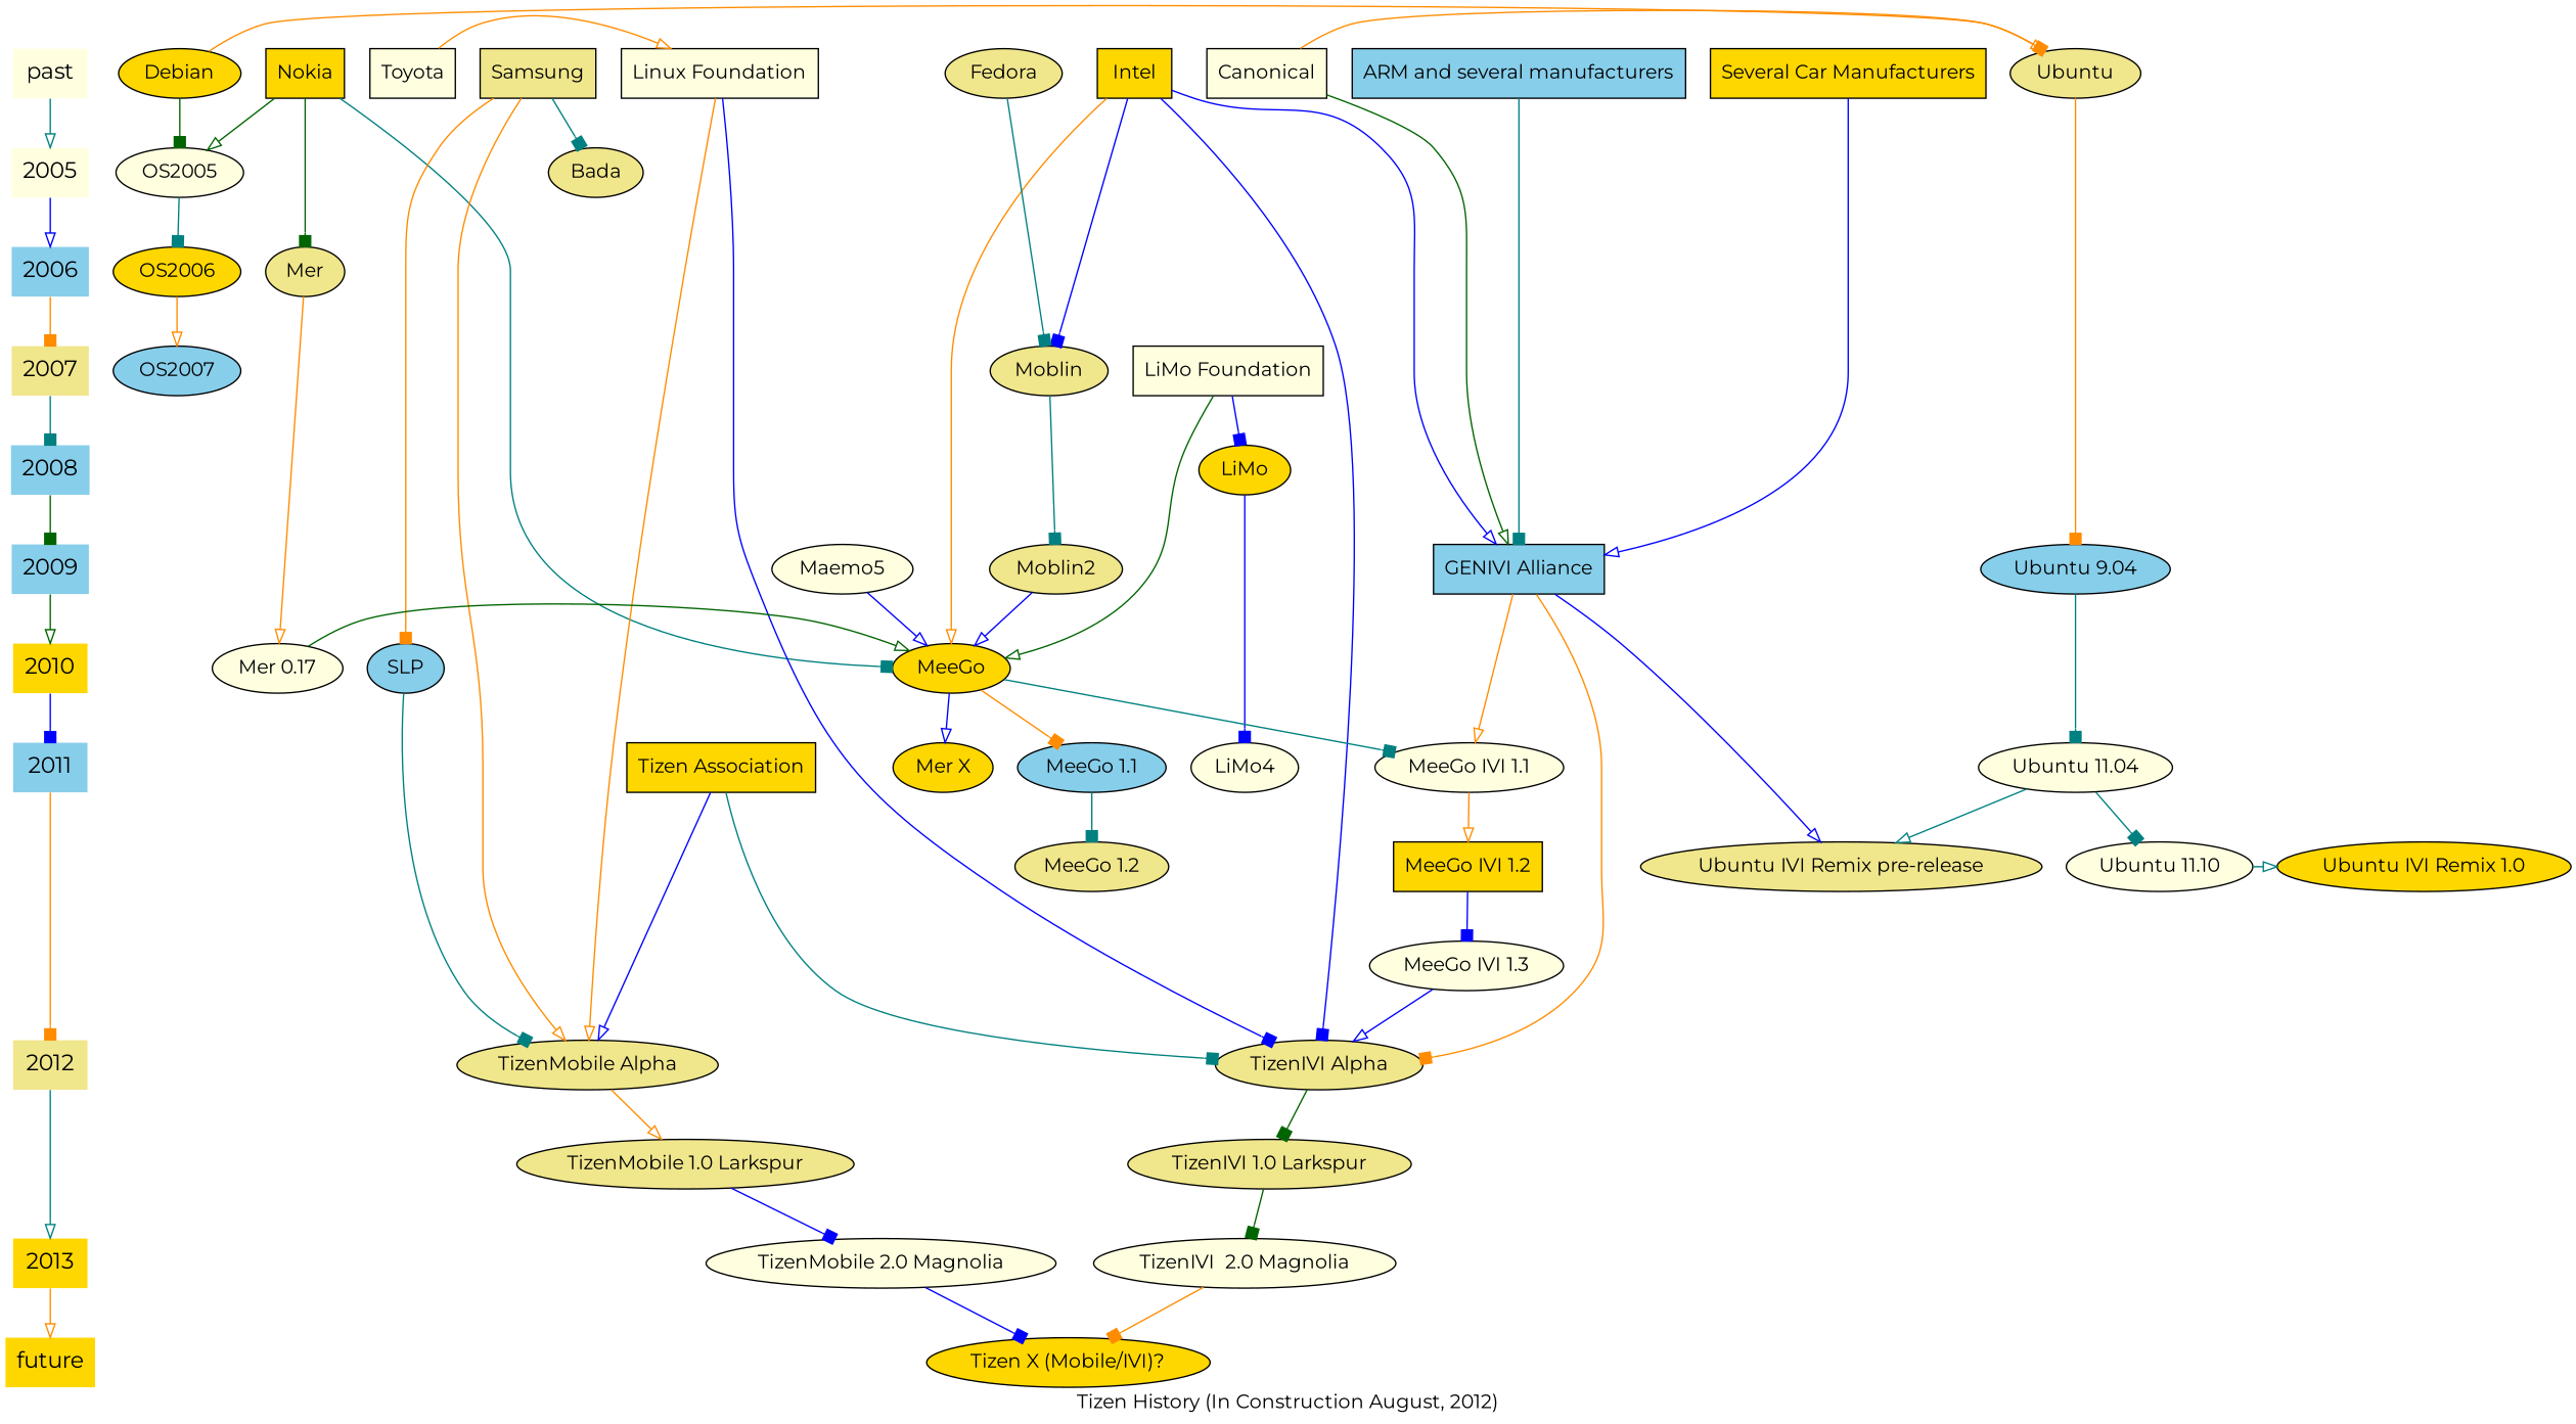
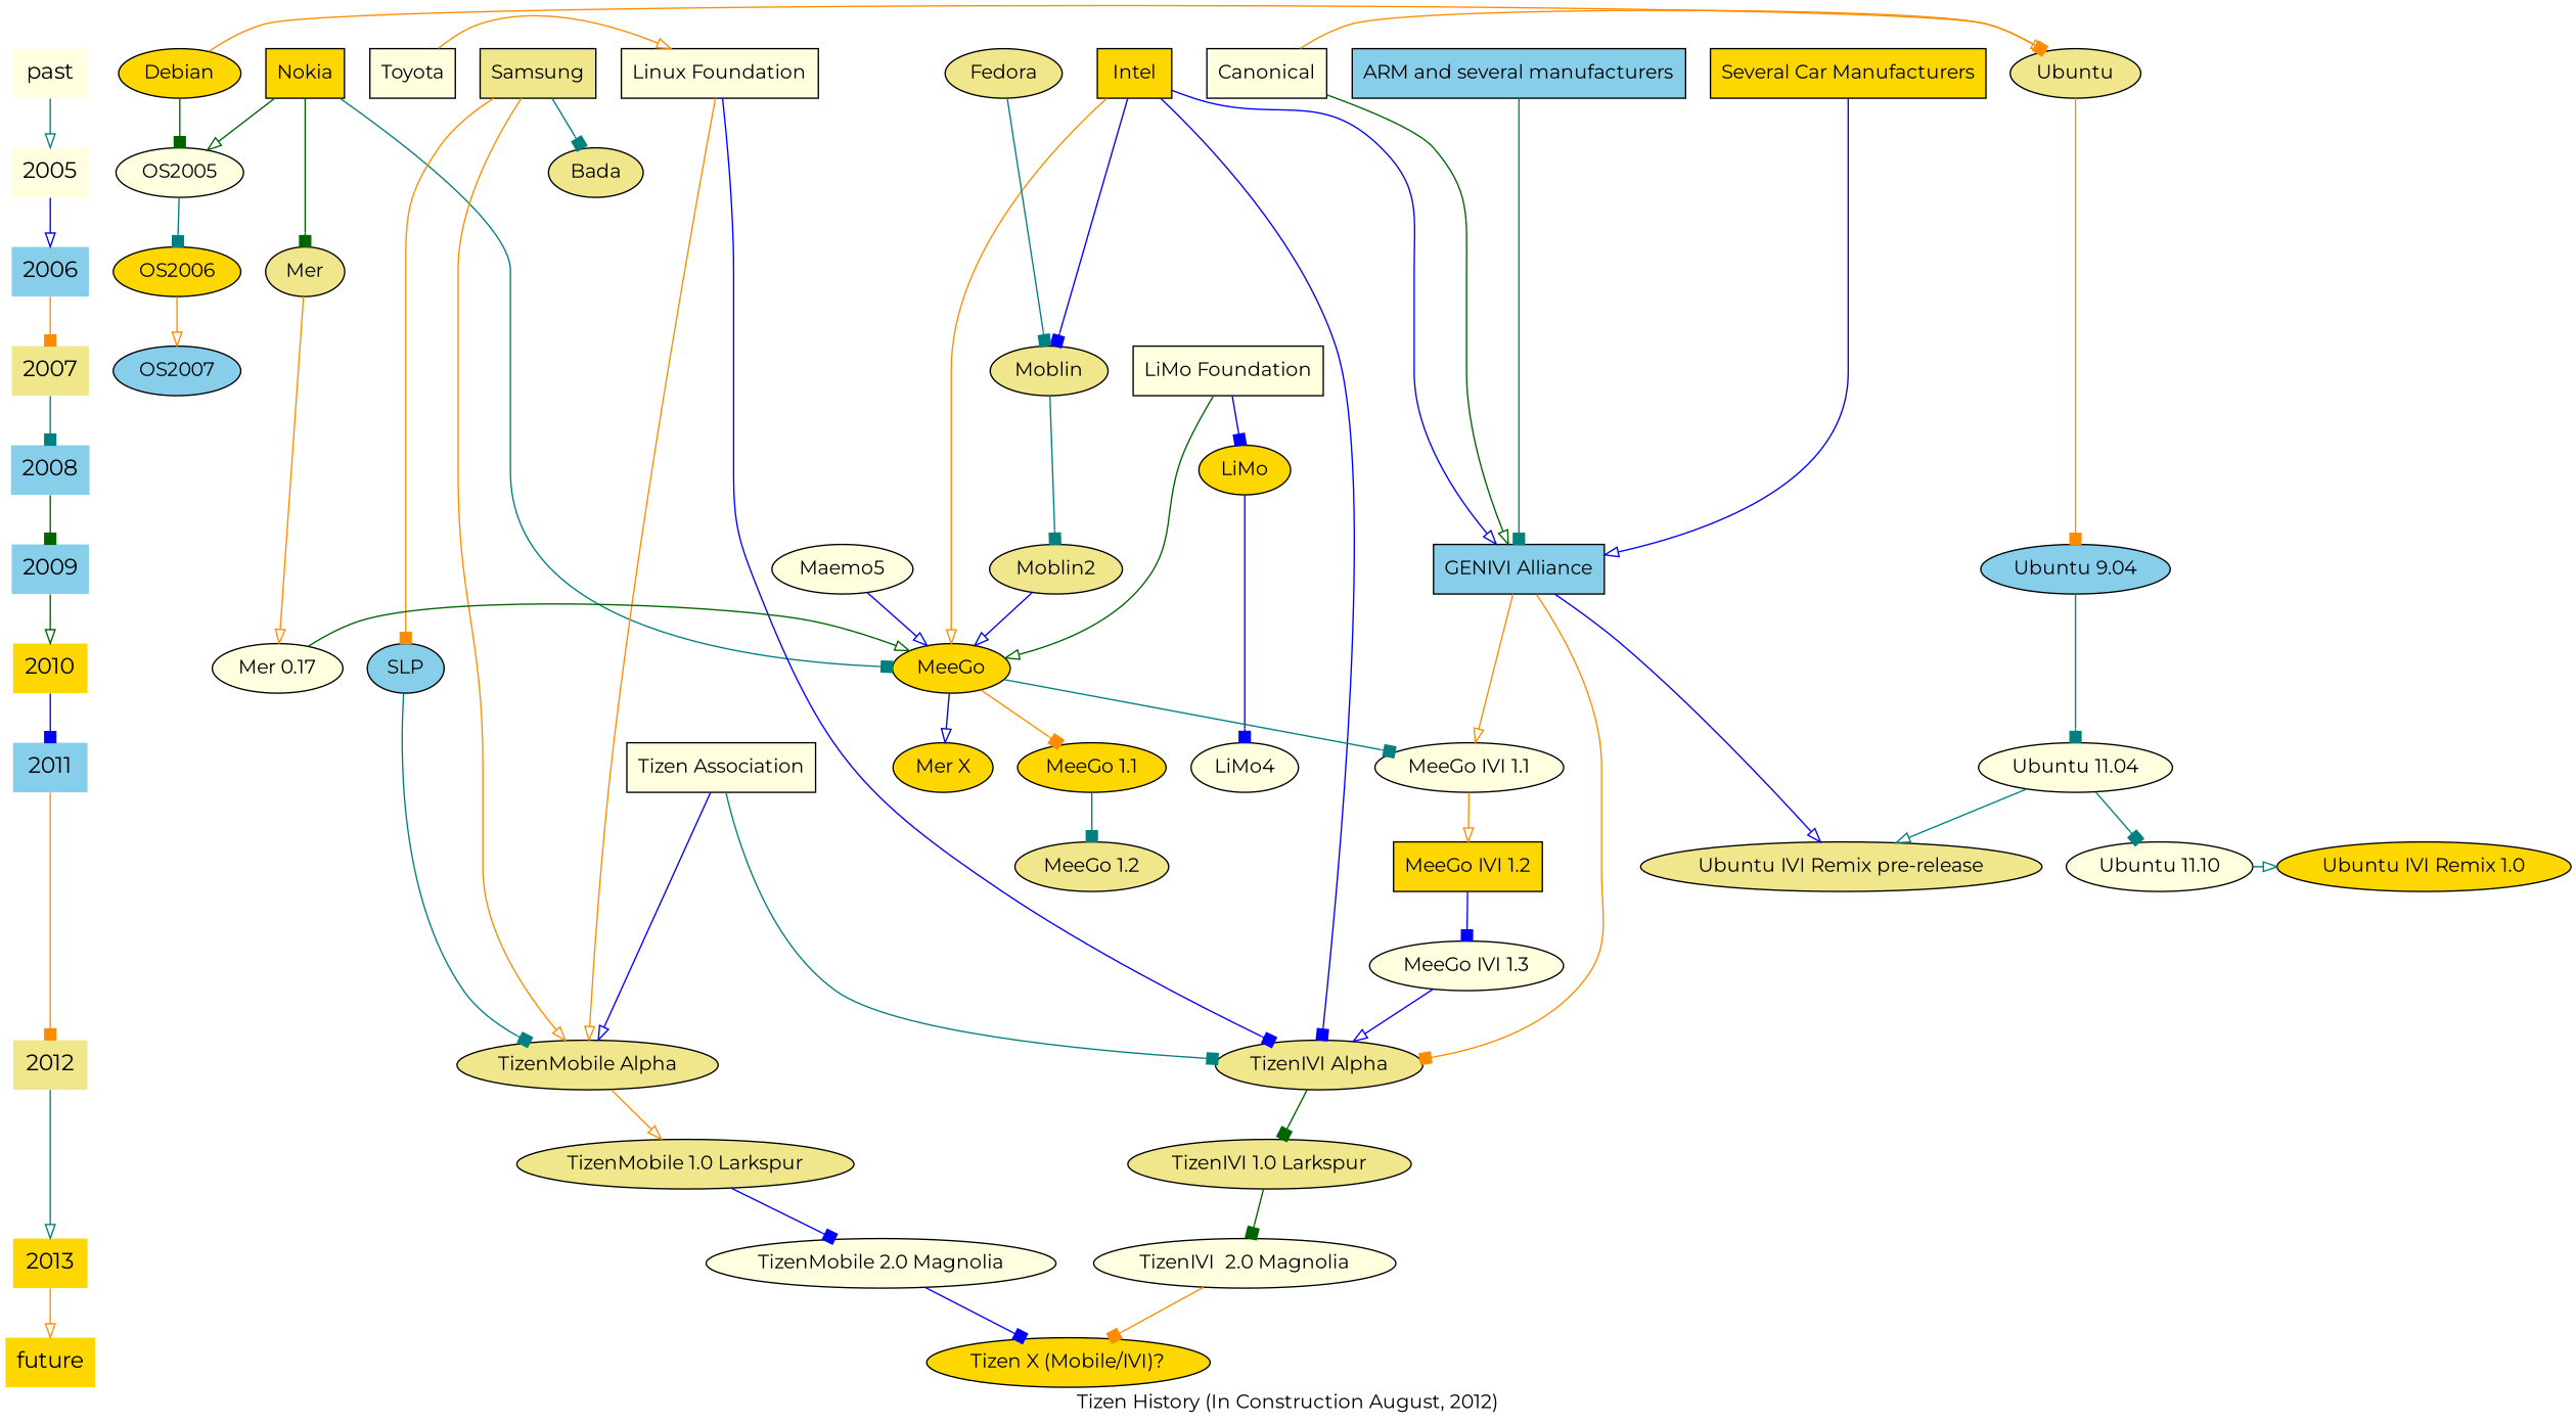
  digraph {
    fontname=Montserrat
    label="Tizen History (In Construction August, 2012)"
    node [fillcolor=lightyellow fontname=Montserrat style=filled]
    edge [arrowhead=box color=darkorange fontname=Montserrat]
    past [fontsize=16 shape=plaintext]
    2005 [fontsize=16 shape=plaintext]
    2006 [fillcolor=skyblue fontsize=16 shape=plaintext]
    2007 [fillcolor=khaki fontsize=16 shape=plaintext]
    2008 [fillcolor=skyblue fontsize=16 shape=plaintext]
    2009 [fillcolor=skyblue fontsize=16 shape=plaintext]
    2010 [fillcolor=gold fontsize=16 shape=plaintext]
    2011 [fillcolor=skyblue fontsize=16 shape=plaintext]
    2012 [fillcolor=khaki fontsize=16 shape=plaintext]
    2013 [fillcolor=gold fontsize=16 shape=plaintext]
    future [fillcolor=gold fontsize=16 shape=plaintext]
    Nokia [fillcolor=gold shape=box]
    Intel [fillcolor=gold shape=box]
    Samsung [fillcolor=khaki shape=box]
    "ARM and several manufacturers" [fillcolor=skyblue shape=box]
    "Several Car Manufacturers" [fillcolor=gold shape=box]
    Canonical [shape=box]
    "Linux Foundation" [shape=box]
    Toyota [shape=box]
    "LiMo Foundation" [shape=box]
    "GENIVI Alliance" [fillcolor=skyblue shape=box]
-   "Tizen Association" [fillcolor=gold shape=box]
+   "Tizen Association" [shape=box]
    OS2005
    Ubuntu [fillcolor=khaki]
    Fedora [fillcolor=khaki]
    Debian [fillcolor=gold]
    OS2006 [fillcolor=gold]
    OS2007 [fillcolor=skyblue]
    Moblin [fillcolor=khaki]
    LiMo [fillcolor=gold]
    Maemo5
    Moblin2 [fillcolor=khaki]
    "Ubuntu 9.04" [fillcolor=skyblue]
    MeeGo [fillcolor=gold]
    "Mer 0.17"
    SLP [fillcolor=skyblue]
    "Ubuntu 11.04"
    LiMo4
    "Ubuntu 11.10"
    "Ubuntu IVI Remix 1.0" [fillcolor=gold]
    "TizenMobile Alpha" [fillcolor=khaki]
    "TizenIVI Alpha" [fillcolor=khaki]
    "TizenMobile 1.0 Larkspur" [fillcolor=khaki]
    "TizenIVI 1.0 Larkspur" [fillcolor=khaki]
    "TizenMobile 2.0 Magnolia"
    "TizenIVI  2.0 Magnolia"
    Mer [fillcolor=khaki]
    Bada [fillcolor=khaki]
    "MeeGo IVI 1.1"
    "Ubuntu IVI Remix pre-release" [fillcolor=khaki]
    "Mer X" [fillcolor=gold]
-   "MeeGo 1.1" [fillcolor=skyblue]
+   "MeeGo 1.1" [fillcolor=gold]
    "Tizen X (Mobile/IVI)?" [fillcolor=gold]
    "MeeGo IVI 1.2" [fillcolor=gold shape=box]
    "MeeGo 1.2" [fillcolor=khaki]
    "MeeGo IVI 1.3"
    subgraph sub_1 {
      past
      2005
      2006
      2007
      2008
      2009
      2010
      2011
      2012
      2013
      future
    }
    subgraph sub_2 {
      subgraph sub_3 {
        rank=same
        past
        Nokia
      }
      subgraph sub_4 {
        rank=same
        past
        Intel
      }
      subgraph sub_5 {
        rank=same
        past
        Samsung
      }
      subgraph sub_6 {
        rank=same
        past
        "ARM and several manufacturers"
      }
      subgraph sub_7 {
        rank=same
        past
        "Several Car Manufacturers"
      }
      subgraph sub_8 {
        rank=same
        past
        Canonical
      }
      subgraph sub_9 {
        rank=same
        past
        "Linux Foundation"
      }
      subgraph sub_10 {
        rank=same
        past
        Toyota
      }
      subgraph sub_11 {
        rank=same
        2007
        "LiMo Foundation"
      }
      subgraph sub_12 {
        rank=same
        2009
        "GENIVI Alliance"
      }
      subgraph sub_13 {
        rank=same
        2011
        "Tizen Association"
      }
    }
    subgraph sub_14 {
      rank=same
      2005
      OS2005
    }
    subgraph sub_15 {
    }
    subgraph sub_16 {
      rank=same
      past
      Ubuntu
      Fedora
      Debian
    }
    subgraph sub_17 {
      rank=same
      2006
      OS2006
    }
    subgraph sub_18 {
      rank=same
      2007
      OS2007
      Moblin
    }
    subgraph sub_19 {
      rank=same
      2008
      LiMo
    }
    subgraph sub_20 {
      rank=same
      2009
      Maemo5
      Moblin2
      "Ubuntu 9.04"
    }
    subgraph sub_21 {
      rank=same
      2010
      MeeGo
      "Mer 0.17"
      SLP
    }
    subgraph sub_22 {
      rank=same
      2011
      "Ubuntu 11.04"
      LiMo4
    }
    subgraph sub_23 {
      rank=same
      "Ubuntu 11.10"
      "Ubuntu IVI Remix 1.0"
    }
    subgraph sub_24 {
      rank=same
      2012
      "TizenMobile Alpha"
      "TizenIVI Alpha"
    }
    subgraph sub_25 {
      rank=same
      "TizenMobile 1.0 Larkspur"
      "TizenIVI 1.0 Larkspur"
    }
    subgraph sub_26 {
      rank=same
      2013
      "TizenMobile 2.0 Magnolia"
      "TizenIVI  2.0 Magnolia"
    }
    past -> 2005 [arrowhead=onormal color=teal]
    2005 -> 2006 [arrowhead=onormal color=blue]
    2006 -> 2007
    2007 -> 2008 [color=teal]
    2008 -> 2009 [color=darkgreen]
    2009 -> 2010 [arrowhead=onormal color=darkgreen]
    2010 -> 2011 [color=blue]
    2011 -> 2012
    2012 -> 2013 [arrowhead=onormal color=teal]
    2013 -> future [arrowhead=onormal]
    Nokia -> OS2005 [arrowhead=onormal color=darkgreen]
    Nokia -> MeeGo [color=teal]
    Nokia -> Mer [color=darkgreen]
    Intel -> "GENIVI Alliance" [arrowhead=onormal color=blue]
    Intel -> Moblin [color=blue]
    Intel -> MeeGo [arrowhead=onormal]
    Intel -> "TizenIVI Alpha" [color=blue]
    Samsung -> SLP
    Samsung -> "TizenMobile Alpha" [arrowhead=onormal]
    Samsung -> Bada [color=teal]
    "ARM and several manufacturers" -> "GENIVI Alliance" [color=teal]
    "Several Car Manufacturers" -> "GENIVI Alliance" [arrowhead=onormal color=blue]
    Canonical -> "GENIVI Alliance" [arrowhead=onormal color=darkgreen]
    Canonical -> Ubuntu
    "Linux Foundation" -> "TizenMobile Alpha" [arrowhead=onormal]
    "Linux Foundation" -> "TizenIVI Alpha" [color=blue]
    Toyota -> "Linux Foundation" [arrowhead=onormal]
    "LiMo Foundation" -> LiMo [color=blue]
    "LiMo Foundation" -> MeeGo [arrowhead=onormal color=darkgreen]
    "GENIVI Alliance" -> "TizenIVI Alpha"
    "GENIVI Alliance" -> "MeeGo IVI 1.1" [arrowhead=onormal]
    "GENIVI Alliance" -> "Ubuntu IVI Remix pre-release" [arrowhead=onormal color=blue]
    "Tizen Association" -> "TizenMobile Alpha" [arrowhead=onormal color=blue]
    "Tizen Association" -> "TizenIVI Alpha" [color=teal]
    OS2005 -> OS2006 [color=teal]
    Ubuntu -> "Ubuntu 9.04"
    Fedora -> Moblin [color=teal]
    Debian -> OS2005 [color=darkgreen]
    Debian -> Ubuntu [arrowhead=onormal]
    OS2006 -> OS2007 [arrowhead=onormal]
    Moblin -> Moblin2 [color=teal]
    LiMo -> LiMo4 [color=blue]
    Maemo5 -> MeeGo [arrowhead=onormal color=blue]
    Moblin2 -> MeeGo [arrowhead=onormal color=blue]
    "Ubuntu 9.04" -> "Ubuntu 11.04" [color=teal]
    MeeGo -> "MeeGo IVI 1.1" [color=teal]
    MeeGo -> "Mer X" [arrowhead=onormal color=blue]
    MeeGo -> "MeeGo 1.1"
    "Mer 0.17" -> MeeGo [arrowhead=onormal color=darkgreen]
    SLP -> "TizenMobile Alpha" [color=teal]
    "Ubuntu 11.04" -> "Ubuntu 11.10" [color=teal]
    "Ubuntu 11.04" -> "Ubuntu IVI Remix pre-release" [arrowhead=onormal color=teal]
    "Ubuntu 11.10" -> "Ubuntu IVI Remix 1.0" [arrowhead=onormal color=teal]
    "TizenMobile Alpha" -> "TizenMobile 1.0 Larkspur" [arrowhead=onormal]
    "TizenIVI Alpha" -> "TizenIVI 1.0 Larkspur" [color=darkgreen]
    "TizenMobile 1.0 Larkspur" -> "TizenMobile 2.0 Magnolia" [color=blue]
    "TizenIVI 1.0 Larkspur" -> "TizenIVI  2.0 Magnolia" [color=darkgreen]
    "TizenMobile 2.0 Magnolia" -> "Tizen X (Mobile/IVI)?" [color=blue]
    "TizenIVI  2.0 Magnolia" -> "Tizen X (Mobile/IVI)?"
    Mer -> "Mer 0.17" [arrowhead=onormal]
    "MeeGo IVI 1.1" -> "MeeGo IVI 1.2" [arrowhead=onormal]
    "MeeGo 1.1" -> "MeeGo 1.2" [color=teal]
    "MeeGo IVI 1.2" -> "MeeGo IVI 1.3" [color=blue]
    "MeeGo IVI 1.3" -> "TizenIVI Alpha" [arrowhead=onormal color=blue]
  }
